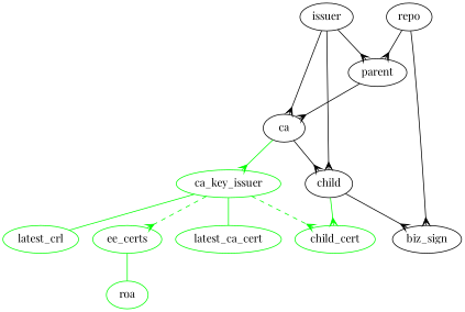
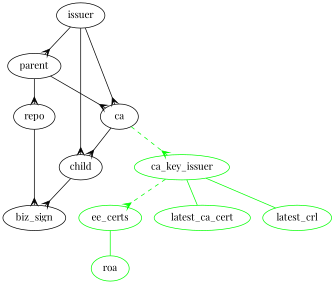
  digraph {
    fontname="Playfair Display"
    splines=true
    node [color=black fontname="Playfair Display"]
    edge [arrowhead=crow arrowtail=none color=black fontname="Playfair Display"]
    issuer
    parent
    ca
    child
    n5 [color=green label=ca_key_issuer]
    biz_sign
-   child_cert [color=green]
    repo
    ee_certs [color=green]
    latest_ca_cert [color=green]
    latest_crl [color=green]
    roa [color=green]
    issuer -> parent
    issuer -> ca
    issuer -> child
    parent -> ca
    ca -> child [arrowtail=crow]
-   ca -> n5 [color=green]
+   ca -> n5 [color=green style=dashed]
    child -> biz_sign
-   child -> child_cert [color=green]
-   n5 -> child_cert [color=green style=dashed]
    n5 -> ee_certs [color=green style=dashed]
    n5 -> latest_ca_cert [arrowhead=none color=green]
    n5 -> latest_crl [arrowhead=none color=green]
-   repo -> parent
+   parent -> repo
    repo -> biz_sign
    ee_certs -> roa [arrowhead=none color=green]
  }
